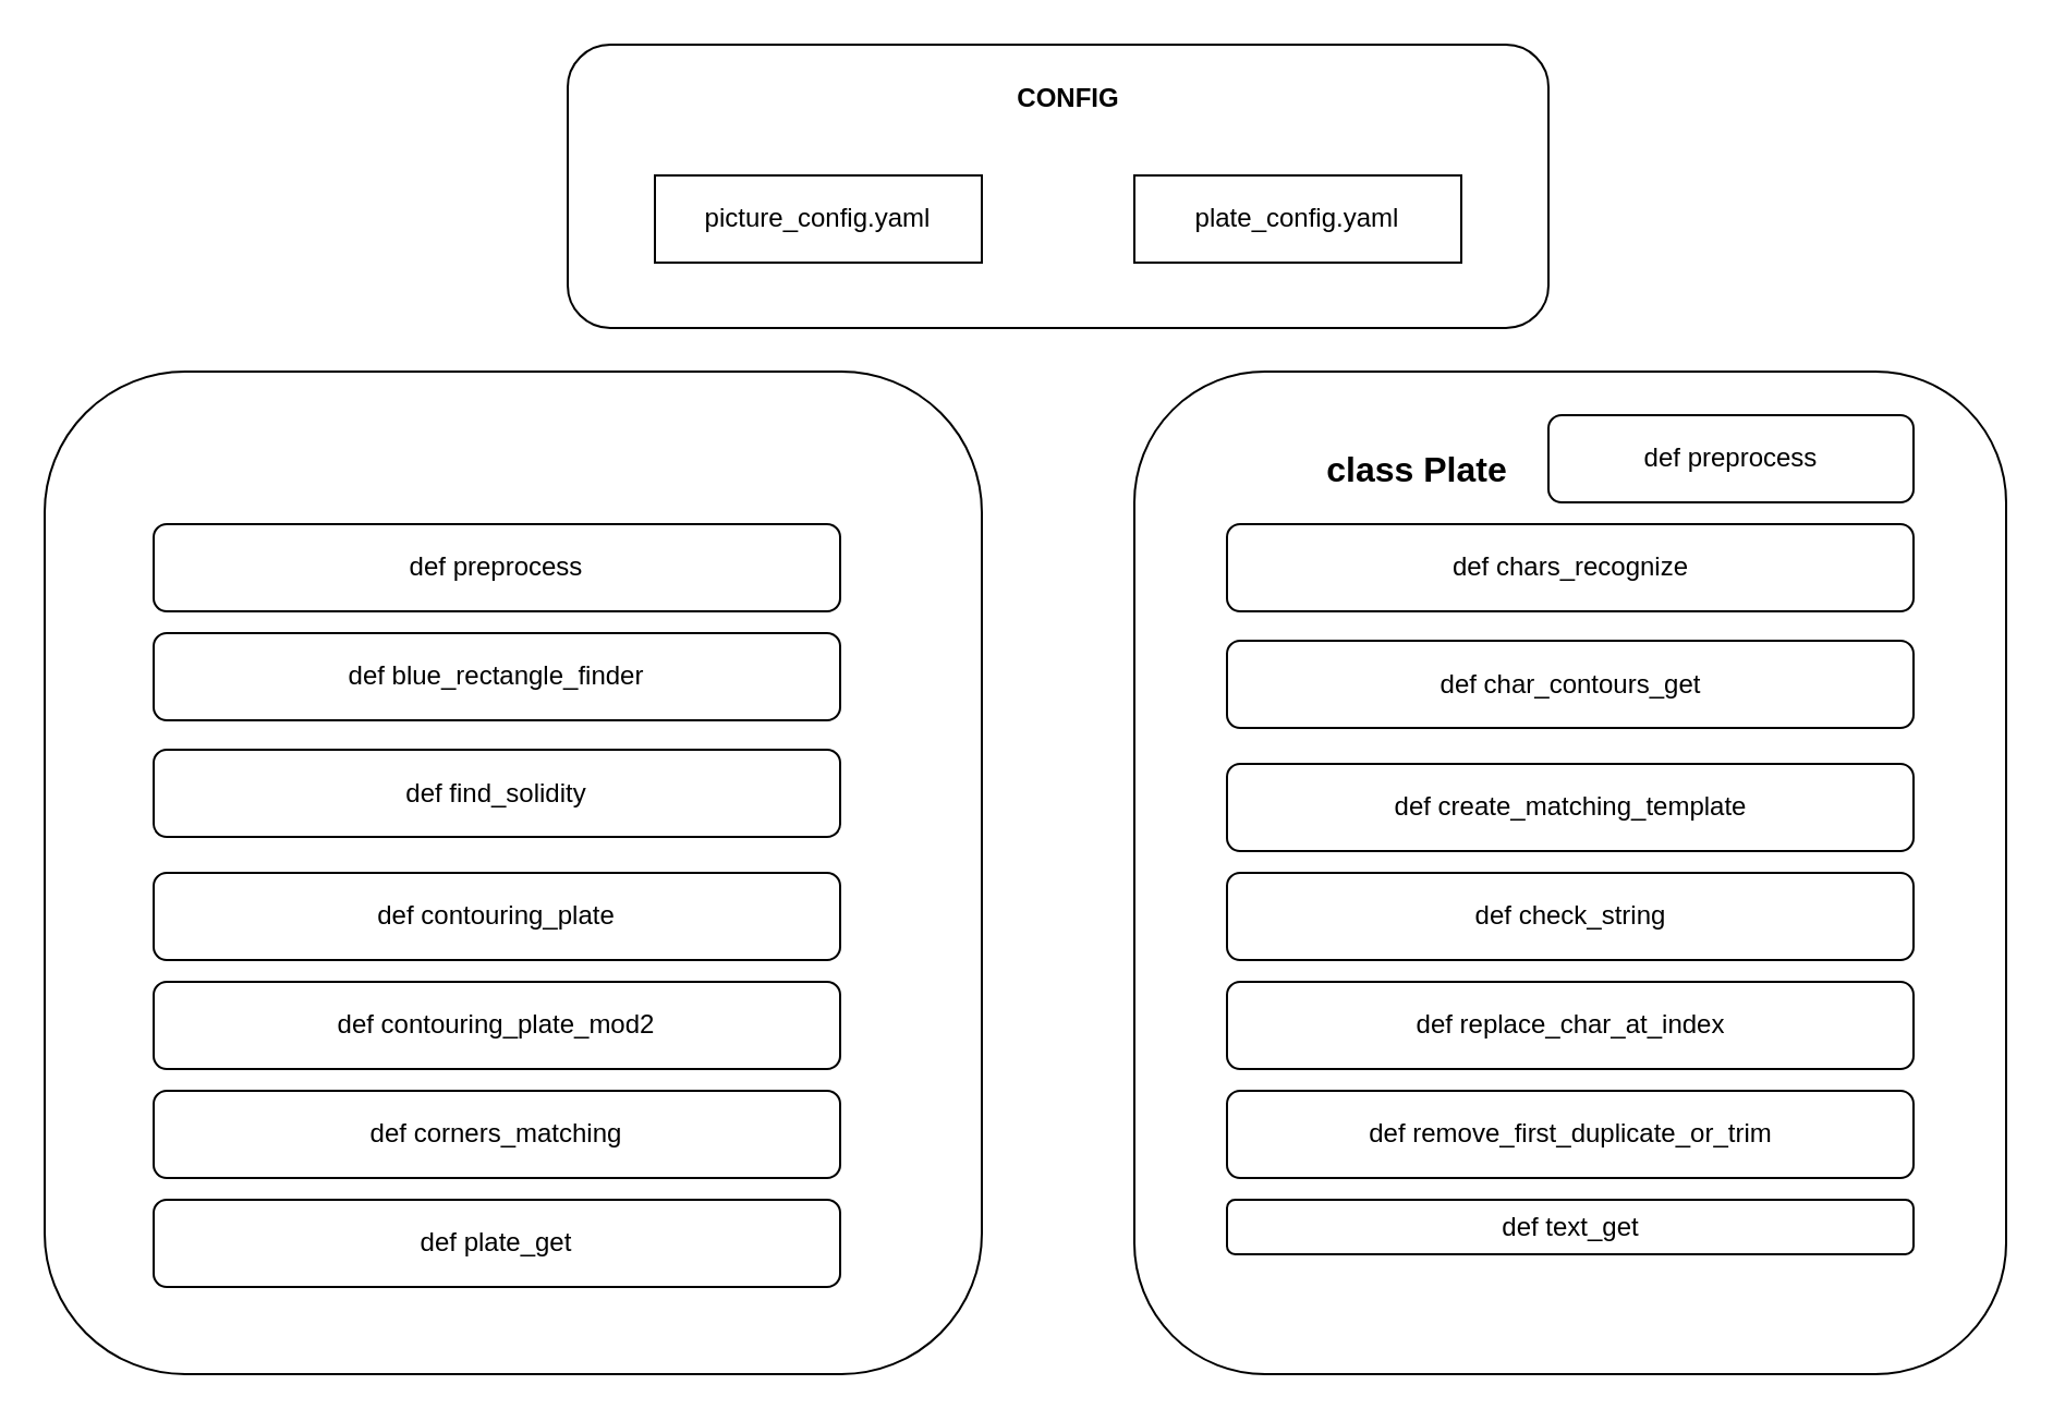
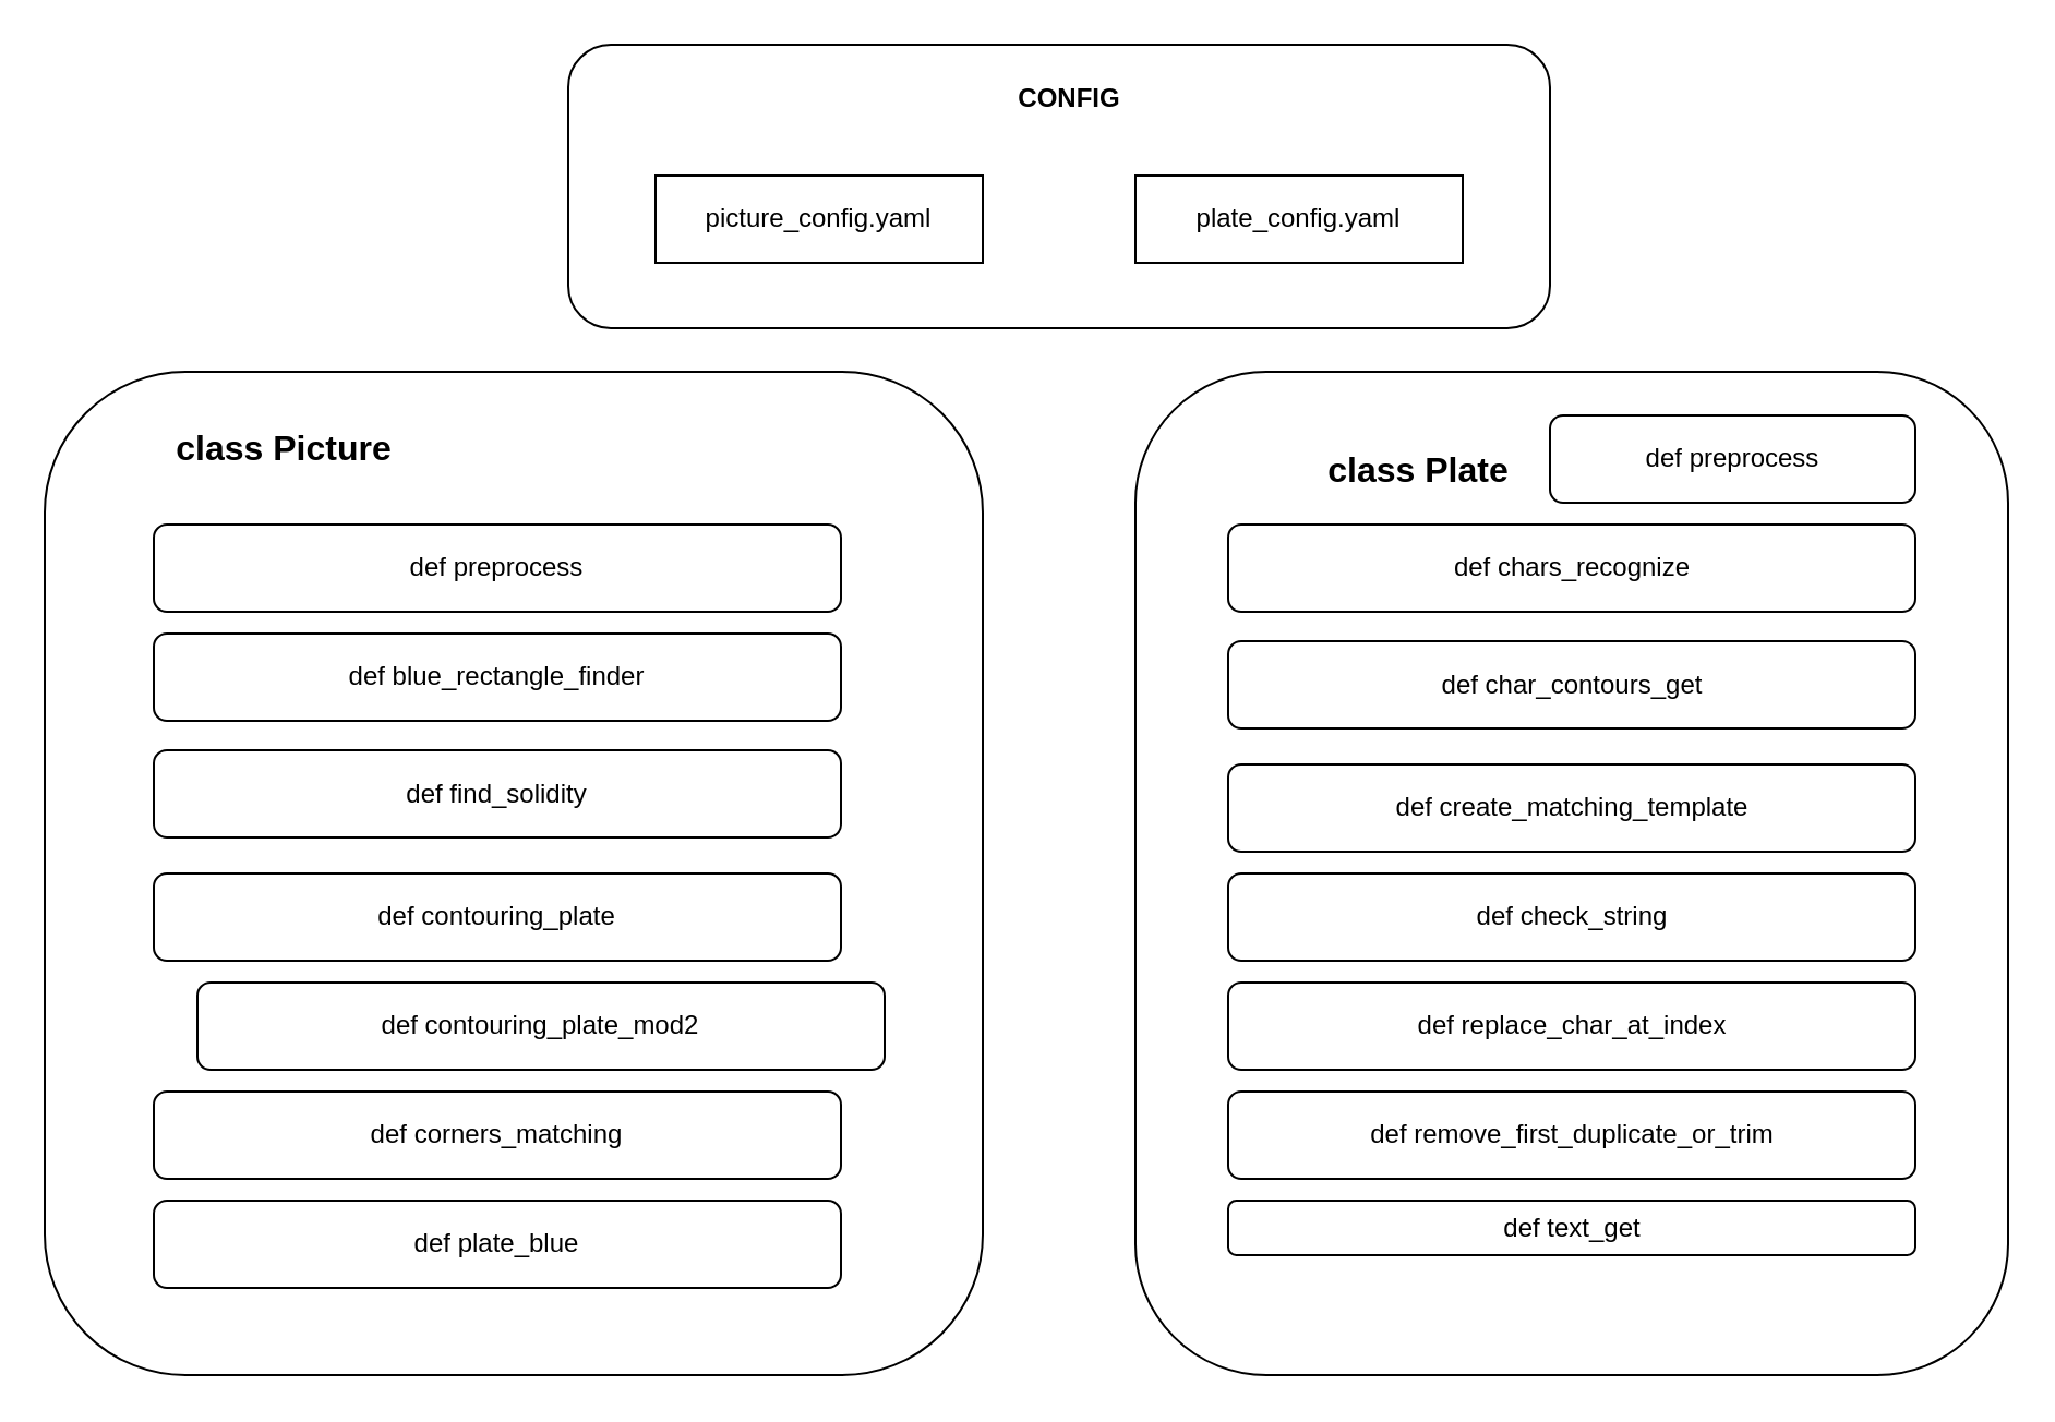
  <mxCell id="0" />
  <mxCell id="1" parent="0" />
  <mxCell id="2" value="" style="rounded=1;whiteSpace=wrap;html=1;" vertex="1" parent="1"><mxGeometry x="260" y="20" width="450" height="130" as="geometry" /></mxCell>
  <mxCell id="3" value="&lt;b&gt;CONFIG&lt;/b&gt;" style="text;html=1;align=center;verticalAlign=middle;whiteSpace=wrap;rounded=0;" vertex="1" parent="1"><mxGeometry x="460" y="30" width="60" height="30" as="geometry" /></mxCell>
  <mxCell id="4" value="picture_config.yaml" style="rounded=0;whiteSpace=wrap;html=1;" vertex="1" parent="1"><mxGeometry x="300" y="80" width="150" height="40" as="geometry" /></mxCell>
  <mxCell id="5" value="plate_config.yaml" style="rounded=0;whiteSpace=wrap;html=1;" vertex="1" parent="1"><mxGeometry x="520" y="80" width="150" height="40" as="geometry" /></mxCell>
  <mxCell id="6" value="" style="rounded=1;whiteSpace=wrap;html=1;" vertex="1" parent="1"><mxGeometry x="20" y="170" width="430" height="460" as="geometry" /></mxCell>
  <mxCell id="7" value="" style="rounded=1;whiteSpace=wrap;html=1;" vertex="1" parent="1"><mxGeometry x="520" y="170" width="400" height="460" as="geometry" /></mxCell>
+ <mxCell id="8" value="&lt;b&gt;&lt;font style=&quot;font-size: 16px;&quot;&gt;class Picture&lt;/font&gt;&lt;/b&gt;" style="text;html=1;align=center;verticalAlign=middle;whiteSpace=wrap;rounded=0;" vertex="1" parent="1"><mxGeometry x="60" y="190" width="140" height="30" as="geometry" /></mxCell>
  <mxCell id="9" value="&lt;b&gt;&lt;font style=&quot;font-size: 16px;&quot;&gt;class Plate&lt;/font&gt;&lt;/b&gt;" style="text;html=1;align=center;verticalAlign=middle;whiteSpace=wrap;rounded=0;" vertex="1" parent="1"><mxGeometry x="580" y="200" width="140" height="30" as="geometry" /></mxCell>
  <mxCell id="10" value="def preprocess" style="rounded=1;whiteSpace=wrap;html=1;" vertex="1" parent="1"><mxGeometry x="70" y="240" width="315" height="40" as="geometry" /></mxCell>
  <mxCell id="11" value="def blue_rectangle_finder" style="rounded=1;whiteSpace=wrap;html=1;" vertex="1" parent="1"><mxGeometry x="70" y="290" width="315" height="40" as="geometry" /></mxCell>
  <mxCell id="12" value="def find_solidity" style="rounded=1;whiteSpace=wrap;html=1;" vertex="1" parent="1"><mxGeometry x="70" y="343.5" width="315" height="40" as="geometry" /></mxCell>
  <mxCell id="13" value="&lt;div&gt;def contouring_plate&lt;/div&gt;" style="rounded=1;whiteSpace=wrap;html=1;" vertex="1" parent="1"><mxGeometry x="70" y="400" width="315" height="40" as="geometry" /></mxCell>
- <mxCell id="14" value="&lt;div&gt;def contouring_plate_mod2&lt;/div&gt;" style="rounded=1;whiteSpace=wrap;html=1;" vertex="1" parent="1"><mxGeometry x="70" y="450" width="315" height="40" as="geometry" /></mxCell>
+ <mxCell id="14" value="&lt;div&gt;def contouring_plate_mod2&lt;/div&gt;" style="rounded=1;whiteSpace=wrap;html=1;" vertex="1" parent="1"><mxGeometry x="90" y="450" width="315" height="40" as="geometry" /></mxCell>
  <mxCell id="15" value="def corners_matching" style="rounded=1;whiteSpace=wrap;html=1;" vertex="1" parent="1"><mxGeometry x="70" y="500" width="315" height="40" as="geometry" /></mxCell>
- <mxCell id="16" value="def plate_get" style="rounded=1;whiteSpace=wrap;html=1;" vertex="1" parent="1"><mxGeometry x="70" y="550" width="315" height="40" as="geometry" /></mxCell>
+ <mxCell id="16" value="def plate_blue" style="rounded=1;whiteSpace=wrap;html=1;" vertex="1" parent="1"><mxGeometry x="70" y="550" width="315" height="40" as="geometry" /></mxCell>
  <mxCell id="17" value="def preprocess" style="rounded=1;whiteSpace=wrap;html=1;" vertex="1" parent="1"><mxGeometry x="710" y="190" width="167.5" height="40" as="geometry" /></mxCell>
  <mxCell id="18" value="def chars_recognize" style="rounded=1;whiteSpace=wrap;html=1;" vertex="1" parent="1"><mxGeometry x="562.5" y="240" width="315" height="40" as="geometry" /></mxCell>
  <mxCell id="19" value="def char_contours_get" style="rounded=1;whiteSpace=wrap;html=1;" vertex="1" parent="1"><mxGeometry x="562.5" y="293.5" width="315" height="40" as="geometry" /></mxCell>
  <mxCell id="20" value="def create_matching_template" style="rounded=1;whiteSpace=wrap;html=1;" vertex="1" parent="1"><mxGeometry x="562.5" y="350" width="315" height="40" as="geometry" /></mxCell>
  <mxCell id="21" value="def check_string" style="rounded=1;whiteSpace=wrap;html=1;" vertex="1" parent="1"><mxGeometry x="562.5" y="400" width="315" height="40" as="geometry" /></mxCell>
  <mxCell id="22" value="def replace_char_at_index" style="rounded=1;whiteSpace=wrap;html=1;" vertex="1" parent="1"><mxGeometry x="562.5" y="450" width="315" height="40" as="geometry" /></mxCell>
  <mxCell id="23" value="def remove_first_duplicate_or_trim" style="rounded=1;whiteSpace=wrap;html=1;" vertex="1" parent="1"><mxGeometry x="562.5" y="500" width="315" height="40" as="geometry" /></mxCell>
  <mxCell id="24" value="def text_get" style="rounded=1;whiteSpace=wrap;html=1;" vertex="1" parent="1"><mxGeometry x="562.5" y="550" width="315" height="25" as="geometry" /></mxCell>
